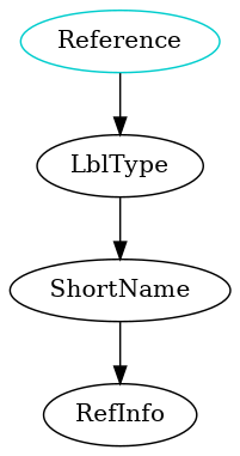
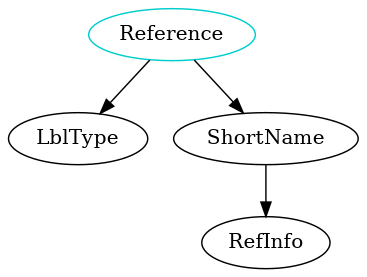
  digraph {
    n1 [color=cyan3 label=Reference shape=oval]
    LblType
    ShortName
    RefInfo
    n1 -> LblType
-   LblType -> ShortName
+   n1 -> ShortName
    ShortName -> RefInfo
  }
